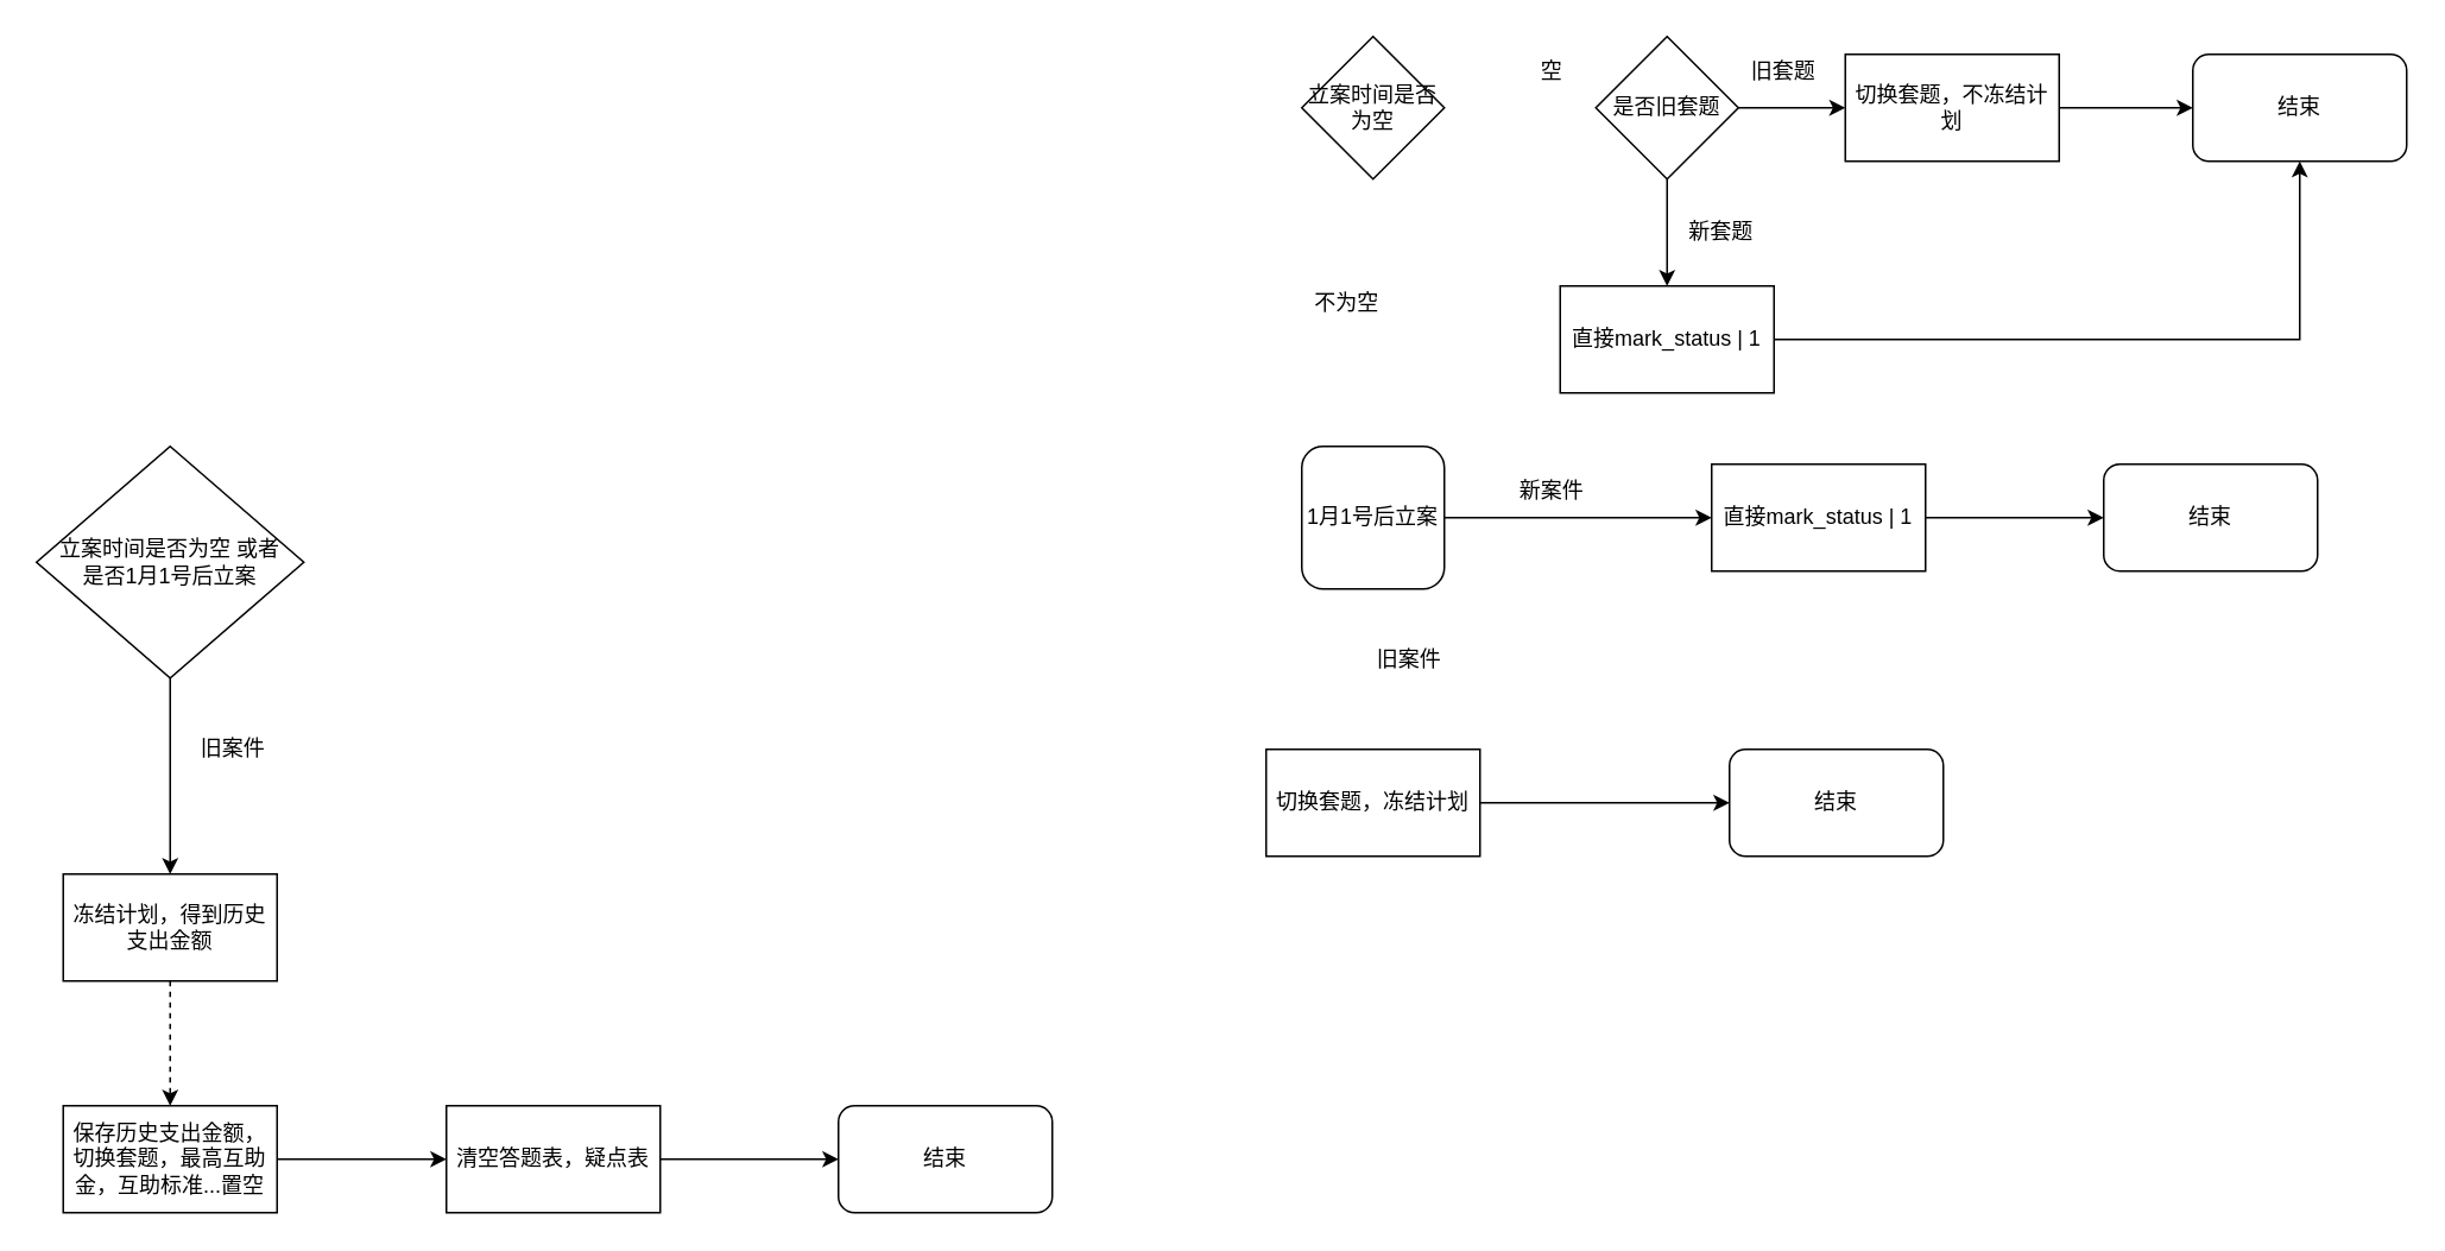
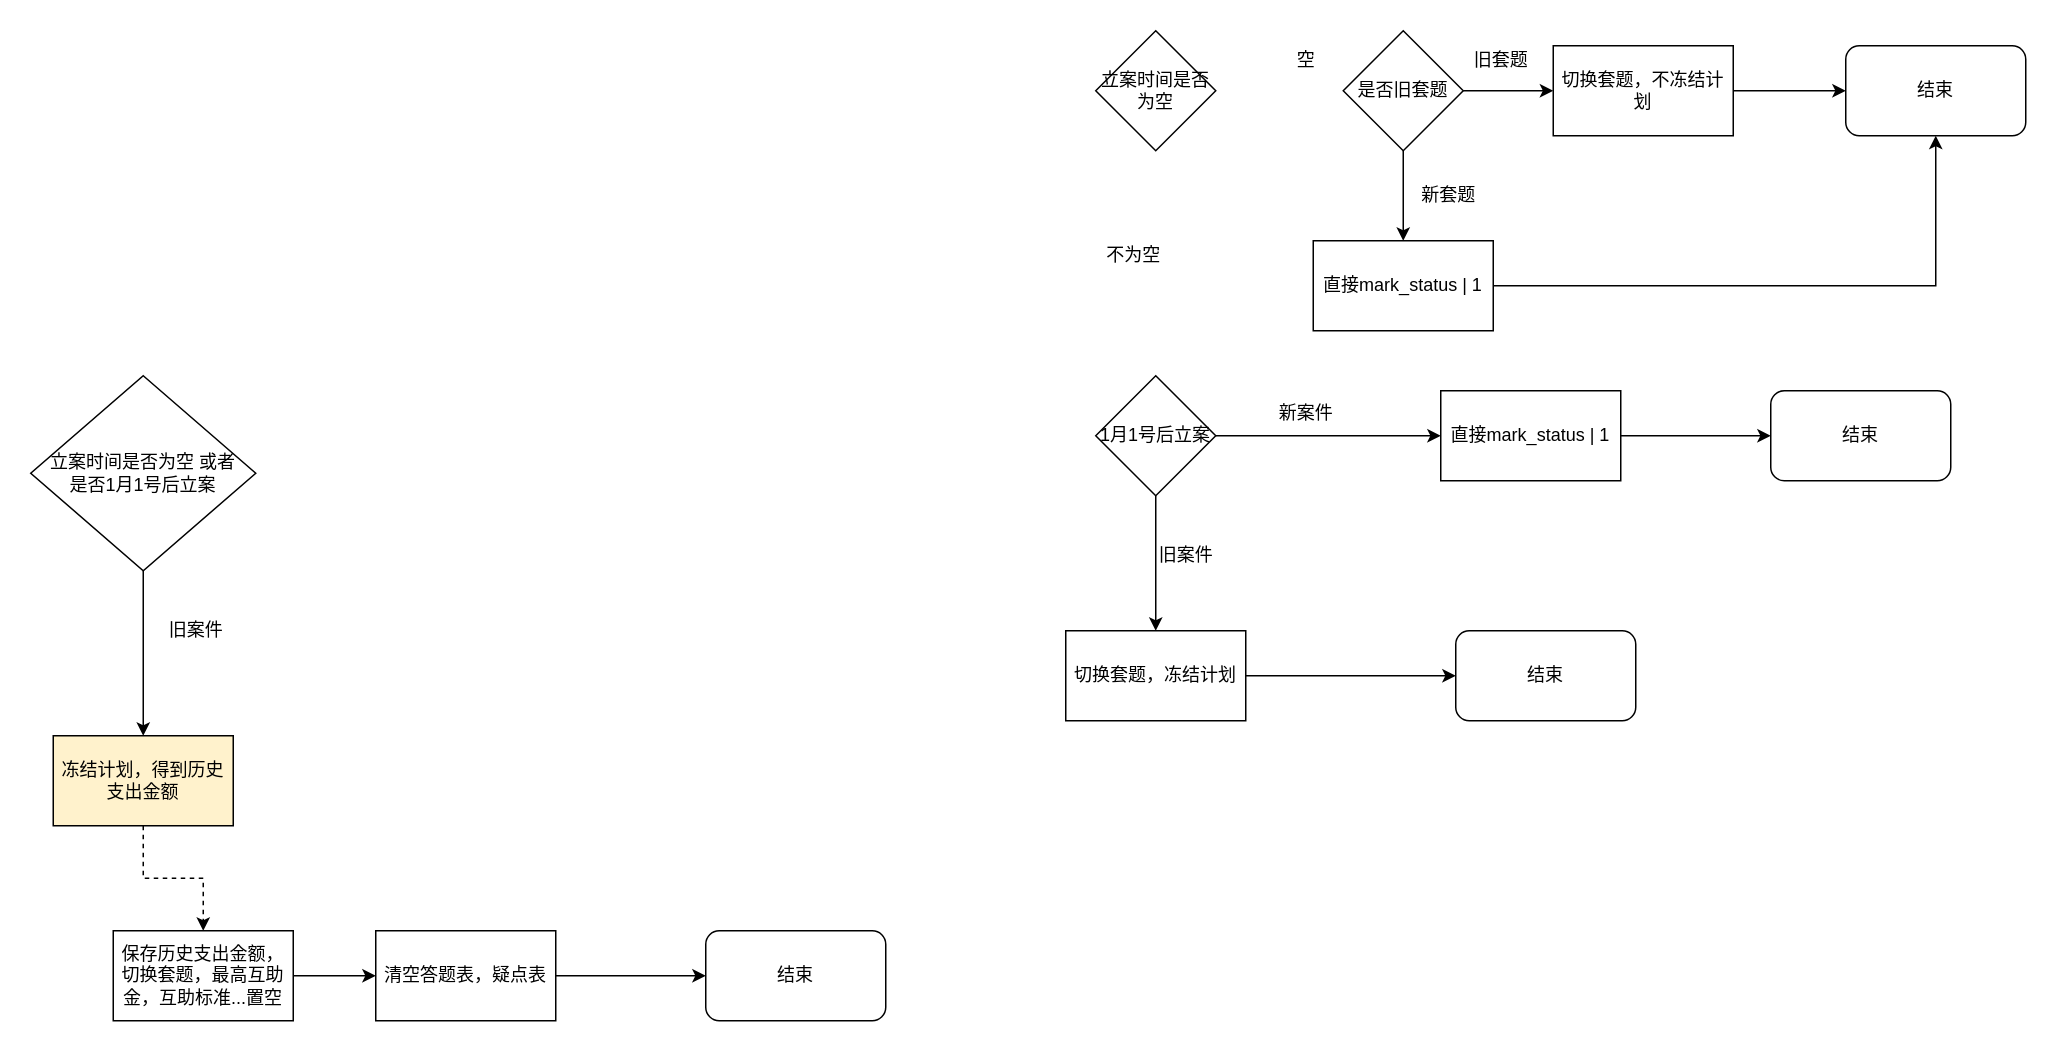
  <mxCell id="0" />
  <mxCell id="1" parent="0" />
  <mxCell id="2" style="edgeStyle=orthogonalEdgeStyle;rounded=0;orthogonalLoop=1;jettySize=auto;html=1;exitX=1;exitY=0.5;exitDx=0;exitDy=0;" edge="1" parent="1" source="18" target="6"><mxGeometry relative="1" as="geometry"><mxPoint x="810" y="290" as="sourcePoint" /></mxGeometry></mxCell>
  <mxCell id="3" style="edgeStyle=orthogonalEdgeStyle;rounded=0;orthogonalLoop=1;jettySize=auto;html=1;entryX=0.5;entryY=0;entryDx=0;entryDy=0;" edge="1" parent="1" source="4" target="9"><mxGeometry relative="1" as="geometry" /></mxCell>
  <mxCell id="4" value="&lt;div&gt;立案时间是否为空 或者&lt;/div&gt;&lt;div&gt;是否1月1号后立案&lt;br&gt;&lt;/div&gt;" style="rhombus;whiteSpace=wrap;html=1;" vertex="1" parent="1"><mxGeometry x="20" y="250" width="150" height="130" as="geometry" /></mxCell>
  <mxCell id="5" style="edgeStyle=orthogonalEdgeStyle;rounded=0;orthogonalLoop=1;jettySize=auto;html=1;entryX=0;entryY=0.5;entryDx=0;entryDy=0;" edge="1" parent="1" source="6" target="15"><mxGeometry relative="1" as="geometry" /></mxCell>
  <mxCell id="6" value="直接mark_status | 1" style="rounded=0;whiteSpace=wrap;html=1;" vertex="1" parent="1"><mxGeometry x="960" y="260" width="120" height="60" as="geometry" /></mxCell>
  <mxCell id="7" value="新案件" style="text;html=1;align=center;verticalAlign=middle;resizable=0;points=[];autosize=1;" vertex="1" parent="1"><mxGeometry x="845" y="265" width="50" height="20" as="geometry" /></mxCell>
  <mxCell id="8" style="edgeStyle=orthogonalEdgeStyle;rounded=0;orthogonalLoop=1;jettySize=auto;html=1;entryX=0.5;entryY=0;entryDx=0;entryDy=0;dashed=1;" edge="1" parent="1" source="9" target="12"><mxGeometry relative="1" as="geometry" /></mxCell>
- <mxCell id="9" value="冻结计划，得到历史支出金额" style="rounded=0;whiteSpace=wrap;html=1;" vertex="1" parent="1"><mxGeometry x="35" y="490" width="120" height="60" as="geometry" /></mxCell>
+ <mxCell id="9" value="冻结计划，得到历史支出金额" style="rounded=0;whiteSpace=wrap;html=1;fillColor=#fff2cc;" vertex="1" parent="1"><mxGeometry x="35" y="490" width="120" height="60" as="geometry" /></mxCell>
  <mxCell id="10" value="旧案件" style="text;html=1;align=center;verticalAlign=middle;resizable=0;points=[];autosize=1;" vertex="1" parent="1"><mxGeometry x="105" y="410" width="50" height="20" as="geometry" /></mxCell>
  <mxCell id="11" style="edgeStyle=orthogonalEdgeStyle;rounded=0;orthogonalLoop=1;jettySize=auto;html=1;" edge="1" parent="1" source="12" target="14"><mxGeometry relative="1" as="geometry" /></mxCell>
- <mxCell id="12" value="&lt;div&gt;保存历史支出金额，&lt;/div&gt;&lt;div&gt;切换套题，最高互助金，互助标准...置空&lt;/div&gt;" style="rounded=0;whiteSpace=wrap;html=1;" vertex="1" parent="1"><mxGeometry x="35" y="620" width="120" height="60" as="geometry" /></mxCell>
+ <mxCell id="12" value="&lt;div&gt;保存历史支出金额，&lt;/div&gt;&lt;div&gt;切换套题，最高互助金，互助标准...置空&lt;/div&gt;" style="rounded=0;whiteSpace=wrap;html=1;" vertex="1" parent="1"><mxGeometry x="75" y="620" width="120" height="60" as="geometry" /></mxCell>
  <mxCell id="13" style="edgeStyle=orthogonalEdgeStyle;rounded=0;orthogonalLoop=1;jettySize=auto;html=1;entryX=0;entryY=0.5;entryDx=0;entryDy=0;" edge="1" parent="1" source="14" target="16"><mxGeometry relative="1" as="geometry" /></mxCell>
  <mxCell id="14" value="清空答题表，疑点表" style="rounded=0;whiteSpace=wrap;html=1;" vertex="1" parent="1"><mxGeometry x="250" y="620" width="120" height="60" as="geometry" /></mxCell>
  <mxCell id="15" value="结束" style="rounded=1;whiteSpace=wrap;html=1;" vertex="1" parent="1"><mxGeometry x="1180" y="260" width="120" height="60" as="geometry" /></mxCell>
  <mxCell id="16" value="结束" style="rounded=1;whiteSpace=wrap;html=1;" vertex="1" parent="1"><mxGeometry x="470" y="620" width="120" height="60" as="geometry" /></mxCell>
- <mxCell id="18" value="1月1号后立案" style="whiteSpace=wrap;html=1;rounded=1;" vertex="1" parent="1"><mxGeometry x="730" y="250" width="80" height="80" as="geometry" /></mxCell>
+ <mxCell id="17" value="" style="edgeStyle=orthogonalEdgeStyle;rounded=0;orthogonalLoop=1;jettySize=auto;html=1;" edge="1" parent="1" source="18" target="20"><mxGeometry relative="1" as="geometry" /></mxCell>
+ <mxCell id="18" value="1月1号后立案" style="rhombus;whiteSpace=wrap;html=1;" vertex="1" parent="1"><mxGeometry x="730" y="250" width="80" height="80" as="geometry" /></mxCell>
  <mxCell id="19" style="edgeStyle=orthogonalEdgeStyle;rounded=0;orthogonalLoop=1;jettySize=auto;html=1;entryX=0;entryY=0.5;entryDx=0;entryDy=0;" edge="1" parent="1" source="20" target="21"><mxGeometry relative="1" as="geometry" /></mxCell>
  <mxCell id="20" value="切换套题，冻结计划" style="whiteSpace=wrap;html=1;" vertex="1" parent="1"><mxGeometry x="710" y="420" width="120" height="60" as="geometry" /></mxCell>
  <mxCell id="21" value="结束" style="rounded=1;whiteSpace=wrap;html=1;" vertex="1" parent="1"><mxGeometry x="970" y="420" width="120" height="60" as="geometry" /></mxCell>
  <mxCell id="22" value="旧案件" style="text;html=1;align=center;verticalAlign=middle;resizable=0;points=[];autosize=1;" vertex="1" parent="1"><mxGeometry x="765" y="360" width="50" height="20" as="geometry" /></mxCell>
  <mxCell id="23" value="立案时间是否为空" style="rhombus;whiteSpace=wrap;html=1;" vertex="1" parent="1"><mxGeometry x="730" y="20" width="80" height="80" as="geometry" /></mxCell>
  <mxCell id="24" value="" style="edgeStyle=orthogonalEdgeStyle;rounded=0;orthogonalLoop=1;jettySize=auto;html=1;" edge="1" parent="1" source="26" target="28"><mxGeometry relative="1" as="geometry" /></mxCell>
  <mxCell id="25" value="" style="edgeStyle=orthogonalEdgeStyle;rounded=0;orthogonalLoop=1;jettySize=auto;html=1;" edge="1" parent="1" source="26" target="32"><mxGeometry relative="1" as="geometry" /></mxCell>
  <mxCell id="26" value="是否旧套题" style="rhombus;whiteSpace=wrap;html=1;" vertex="1" parent="1"><mxGeometry x="895" y="20" width="80" height="80" as="geometry" /></mxCell>
  <mxCell id="27" style="edgeStyle=orthogonalEdgeStyle;rounded=0;orthogonalLoop=1;jettySize=auto;html=1;entryX=0;entryY=0.5;entryDx=0;entryDy=0;" edge="1" parent="1" source="28" target="29"><mxGeometry relative="1" as="geometry" /></mxCell>
  <mxCell id="28" value="切换套题，不冻结计划" style="whiteSpace=wrap;html=1;" vertex="1" parent="1"><mxGeometry x="1035" y="30" width="120" height="60" as="geometry" /></mxCell>
  <mxCell id="29" value="结束" style="rounded=1;whiteSpace=wrap;html=1;" vertex="1" parent="1"><mxGeometry x="1230" y="30" width="120" height="60" as="geometry" /></mxCell>
  <mxCell id="30" value="旧套题" style="text;html=1;align=center;verticalAlign=middle;resizable=0;points=[];autosize=1;" vertex="1" parent="1"><mxGeometry x="975" y="30" width="50" height="20" as="geometry" /></mxCell>
  <mxCell id="31" style="edgeStyle=orthogonalEdgeStyle;rounded=0;orthogonalLoop=1;jettySize=auto;html=1;" edge="1" parent="1" source="32" target="29"><mxGeometry relative="1" as="geometry" /></mxCell>
  <mxCell id="32" value="直接mark_status | 1" style="whiteSpace=wrap;html=1;" vertex="1" parent="1"><mxGeometry x="875" y="160" width="120" height="60" as="geometry" /></mxCell>
  <mxCell id="33" value="新套题" style="text;html=1;align=center;verticalAlign=middle;resizable=0;points=[];autosize=1;" vertex="1" parent="1"><mxGeometry x="940" y="120" width="50" height="20" as="geometry" /></mxCell>
  <mxCell id="34" value="空" style="text;html=1;align=center;verticalAlign=middle;resizable=0;points=[];autosize=1;" vertex="1" parent="1"><mxGeometry x="855" y="30" width="30" height="20" as="geometry" /></mxCell>
  <mxCell id="35" value="不为空" style="text;html=1;align=center;verticalAlign=middle;resizable=0;points=[];autosize=1;" vertex="1" parent="1"><mxGeometry x="730" y="160" width="50" height="20" as="geometry" /></mxCell>
